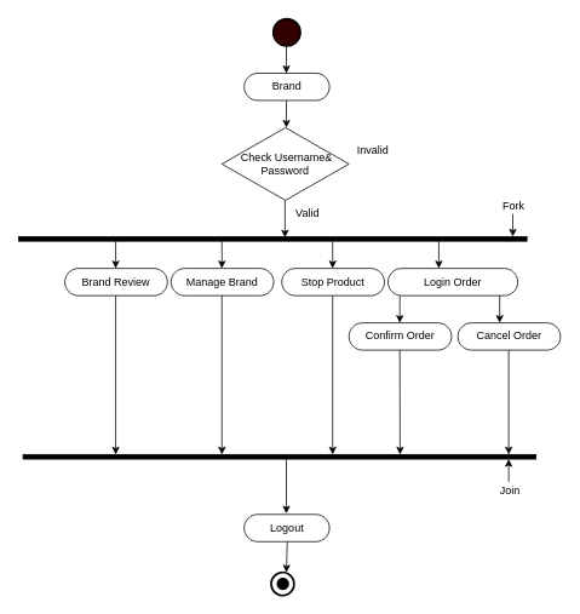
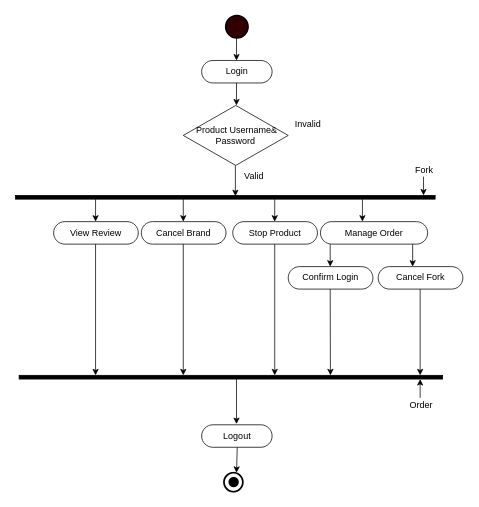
  <mxCell id="0" />
  <mxCell id="1" parent="0" />
  <mxCell id="2" value="" style="strokeWidth=2;html=1;shape=mxgraph.flowchart.start_2;whiteSpace=wrap;fillColor=light-dark(#330000, #ffffff);fontSize=12;" parent="1" vertex="1"><mxGeometry x="300.5" y="20" width="30" height="30" as="geometry" /></mxCell>
  <mxCell id="3" value="" style="endArrow=classic;html=1;rounded=0;exitX=0.5;exitY=1;exitDx=0;exitDy=0;exitPerimeter=0;" parent="1" edge="1"><mxGeometry width="50" height="50" relative="1" as="geometry"><mxPoint x="315" y="50" as="sourcePoint" /><mxPoint x="315" y="80" as="targetPoint" /></mxGeometry></mxCell>
- <mxCell id="4" value="Brand" style="html=1;dashed=0;whiteSpace=wrap;shape=mxgraph.dfd.start" parent="1" vertex="1"><mxGeometry x="268.5" y="80" width="94" height="30" as="geometry" /></mxCell>
+ <mxCell id="4" value="Login" style="html=1;dashed=0;whiteSpace=wrap;shape=mxgraph.dfd.start" parent="1" vertex="1"><mxGeometry x="268.5" y="80" width="94" height="30" as="geometry" /></mxCell>
  <mxCell id="5" value="" style="endArrow=classic;html=1;rounded=0;exitX=0.5;exitY=1;exitDx=0;exitDy=0;exitPerimeter=0;" parent="1" edge="1"><mxGeometry width="50" height="50" relative="1" as="geometry"><mxPoint x="315" y="110" as="sourcePoint" /><mxPoint x="315" y="140" as="targetPoint" /></mxGeometry></mxCell>
- <mxCell id="6" value="&amp;nbsp; &amp;nbsp; Check Username&amp;amp;&amp;nbsp; &amp;nbsp;&lt;div&gt;Password&lt;/div&gt;" style="rhombus;whiteSpace=wrap;html=1;" parent="1" vertex="1"><mxGeometry x="244" y="140" width="140" height="80" as="geometry" /></mxCell>
+ <mxCell id="6" value="&amp;nbsp; &amp;nbsp; Product Username&amp;amp;&amp;nbsp; &amp;nbsp;&lt;div&gt;Password&lt;/div&gt;" style="rhombus;whiteSpace=wrap;html=1;" parent="1" vertex="1"><mxGeometry x="244" y="140" width="140" height="80" as="geometry" /></mxCell>
  <mxCell id="7" value="Invalid" style="text;html=1;align=center;verticalAlign=middle;resizable=0;points=[];autosize=1;strokeColor=none;fillColor=none;" parent="1" vertex="1"><mxGeometry x="380" y="150" width="60" height="30" as="geometry" /></mxCell>
  <mxCell id="8" value="" style="endArrow=classic;html=1;rounded=0;exitX=0.5;exitY=1;exitDx=0;exitDy=0;exitPerimeter=0;" parent="1" edge="1"><mxGeometry width="50" height="50" relative="1" as="geometry"><mxPoint x="313.5" y="220" as="sourcePoint" /><mxPoint x="313.5" y="261" as="targetPoint" /></mxGeometry></mxCell>
  <mxCell id="9" value="Valid" style="text;html=1;align=center;verticalAlign=middle;resizable=0;points=[];autosize=1;strokeColor=none;fillColor=none;" parent="1" vertex="1"><mxGeometry x="312.5" y="220" width="50" height="30" as="geometry" /></mxCell>
  <mxCell id="10" value="" style="endArrow=classic;html=1;rounded=0;exitX=0.5;exitY=1;exitDx=0;exitDy=0;exitPerimeter=0;" parent="1" edge="1"><mxGeometry width="50" height="50" relative="1" as="geometry"><mxPoint x="127" y="265" as="sourcePoint" /><mxPoint x="127" y="295" as="targetPoint" /></mxGeometry></mxCell>
- <mxCell id="11" value="Manage Brand" style="html=1;dashed=0;whiteSpace=wrap;shape=mxgraph.dfd.start" parent="1" vertex="1"><mxGeometry x="188" y="295" width="113" height="30" as="geometry" /></mxCell>
+ <mxCell id="11" value="Cancel Brand" style="html=1;dashed=0;whiteSpace=wrap;shape=mxgraph.dfd.start" parent="1" vertex="1"><mxGeometry x="188" y="295" width="113" height="30" as="geometry" /></mxCell>
  <mxCell id="12" value="" style="endArrow=classic;html=1;rounded=0;exitX=0.5;exitY=1;exitDx=0;exitDy=0;exitPerimeter=0;" parent="1" edge="1"><mxGeometry width="50" height="50" relative="1" as="geometry"><mxPoint x="244" y="265" as="sourcePoint" /><mxPoint x="244" y="295" as="targetPoint" /></mxGeometry></mxCell>
  <mxCell id="13" value="Stop Product" style="html=1;dashed=0;whiteSpace=wrap;shape=mxgraph.dfd.start" parent="1" vertex="1"><mxGeometry x="310" y="295" width="113" height="30" as="geometry" /></mxCell>
  <mxCell id="14" value="" style="endArrow=classic;html=1;rounded=0;exitX=0.5;exitY=1;exitDx=0;exitDy=0;exitPerimeter=0;" parent="1" edge="1"><mxGeometry width="50" height="50" relative="1" as="geometry"><mxPoint x="366" y="265" as="sourcePoint" /><mxPoint x="366" y="295" as="targetPoint" /></mxGeometry></mxCell>
- <mxCell id="15" value="Brand Review" style="html=1;dashed=0;whiteSpace=wrap;shape=mxgraph.dfd.start" parent="1" vertex="1"><mxGeometry x="71" y="295" width="113" height="30" as="geometry" /></mxCell>
+ <mxCell id="15" value="View Review" style="html=1;dashed=0;whiteSpace=wrap;shape=mxgraph.dfd.start" parent="1" vertex="1"><mxGeometry x="71" y="295" width="113" height="30" as="geometry" /></mxCell>
  <mxCell id="16" value="" style="endArrow=classic;html=1;rounded=0;exitX=0.5;exitY=1;exitDx=0;exitDy=0;exitPerimeter=0;" parent="1" edge="1"><mxGeometry width="50" height="50" relative="1" as="geometry"><mxPoint x="483" y="265" as="sourcePoint" /><mxPoint x="483" y="295" as="targetPoint" /></mxGeometry></mxCell>
  <mxCell id="17" value="" style="endArrow=classic;html=1;rounded=0;exitX=0.5;exitY=1;exitDx=0;exitDy=0;exitPerimeter=0;" parent="1" edge="1"><mxGeometry width="50" height="50" relative="1" as="geometry"><mxPoint x="440" y="325" as="sourcePoint" /><mxPoint x="440" y="355" as="targetPoint" /></mxGeometry></mxCell>
- <mxCell id="18" value="Login Order" style="html=1;dashed=0;whiteSpace=wrap;shape=mxgraph.dfd.start" parent="1" vertex="1"><mxGeometry x="427" y="295" width="143" height="30" as="geometry" /></mxCell>
+ <mxCell id="18" value="Manage Order" style="html=1;dashed=0;whiteSpace=wrap;shape=mxgraph.dfd.start" parent="1" vertex="1"><mxGeometry x="427" y="295" width="143" height="30" as="geometry" /></mxCell>
  <mxCell id="19" value="" style="endArrow=classic;html=1;rounded=0;exitX=0.5;exitY=1;exitDx=0;exitDy=0;exitPerimeter=0;" parent="1" edge="1"><mxGeometry width="50" height="50" relative="1" as="geometry"><mxPoint x="550" y="325" as="sourcePoint" /><mxPoint x="550" y="355" as="targetPoint" /></mxGeometry></mxCell>
  <mxCell id="20" value="Logout" style="html=1;dashed=0;whiteSpace=wrap;shape=mxgraph.dfd.start" parent="1" vertex="1"><mxGeometry x="268.5" y="566" width="94" height="30" as="geometry" /></mxCell>
  <mxCell id="21" value="" style="endArrow=classic;html=1;rounded=0;exitX=0.5;exitY=1;exitDx=0;exitDy=0;exitPerimeter=0;entryX=0;entryY=0.265;entryDx=0;entryDy=0;entryPerimeter=0;" parent="1" edge="1" target="30"><mxGeometry width="50" height="50" relative="1" as="geometry"><mxPoint x="440" y="385" as="sourcePoint" /><mxPoint x="440" y="410" as="targetPoint" /></mxGeometry></mxCell>
  <mxCell id="22" value="⦿" style="text;whiteSpace=wrap;fontSize=38;" parent="1" vertex="1"><mxGeometry x="294" y="614" width="50" height="40" as="geometry" /></mxCell>
  <mxCell id="23" value="" style="html=1;points=[];perimeter=orthogonalPerimeter;fillColor=strokeColor;direction=south;" parent="1" vertex="1"><mxGeometry x="20" y="260" width="560" height="5" as="geometry" /></mxCell>
- <mxCell id="24" value="Confirm Order" style="html=1;dashed=0;whiteSpace=wrap;shape=mxgraph.dfd.start" parent="1" vertex="1"><mxGeometry x="384" y="355" width="113" height="30" as="geometry" /></mxCell>
- <mxCell id="25" value="Cancel Order" style="html=1;dashed=0;whiteSpace=wrap;shape=mxgraph.dfd.start" parent="1" vertex="1"><mxGeometry x="504" y="355" width="113" height="30" as="geometry" /></mxCell>
+ <mxCell id="24" value="Confirm Login" style="html=1;dashed=0;whiteSpace=wrap;shape=mxgraph.dfd.start" parent="1" vertex="1"><mxGeometry x="384" y="355" width="113" height="30" as="geometry" /></mxCell>
+ <mxCell id="25" value="Cancel Fork" style="html=1;dashed=0;whiteSpace=wrap;shape=mxgraph.dfd.start" parent="1" vertex="1"><mxGeometry x="504" y="355" width="113" height="30" as="geometry" /></mxCell>
  <mxCell id="26" value="" style="endArrow=classic;html=1;rounded=0;exitX=0.5;exitY=1;exitDx=0;exitDy=0;exitPerimeter=0;" parent="1" edge="1"><mxGeometry width="50" height="50" relative="1" as="geometry"><mxPoint x="127" y="325" as="sourcePoint" /><mxPoint x="127" y="500" as="targetPoint" /></mxGeometry></mxCell>
  <mxCell id="27" value="" style="endArrow=classic;html=1;rounded=0;exitX=0.5;exitY=1;exitDx=0;exitDy=0;exitPerimeter=0;" parent="1" edge="1"><mxGeometry width="50" height="50" relative="1" as="geometry"><mxPoint x="244" y="325" as="sourcePoint" /><mxPoint x="244" y="500" as="targetPoint" /></mxGeometry></mxCell>
  <mxCell id="28" value="" style="endArrow=classic;html=1;rounded=0;exitX=0.5;exitY=1;exitDx=0;exitDy=0;exitPerimeter=0;" parent="1" edge="1"><mxGeometry width="50" height="50" relative="1" as="geometry"><mxPoint x="366" y="325" as="sourcePoint" /><mxPoint x="366" y="500" as="targetPoint" /></mxGeometry></mxCell>
  <mxCell id="29" value="" style="endArrow=classic;html=1;rounded=0;exitX=0.5;exitY=1;exitDx=0;exitDy=0;exitPerimeter=0;" parent="1" edge="1"><mxGeometry width="50" height="50" relative="1" as="geometry"><mxPoint x="560" y="385" as="sourcePoint" /><mxPoint x="560" y="500" as="targetPoint" /></mxGeometry></mxCell>
  <mxCell id="30" value="" style="html=1;points=[];perimeter=orthogonalPerimeter;fillColor=strokeColor;direction=south;" parent="1" vertex="1"><mxGeometry x="25" y="500" width="565" height="5" as="geometry" /></mxCell>
  <mxCell id="31" value="" style="endArrow=classic;html=1;rounded=0;exitX=0.5;exitY=1;exitDx=0;exitDy=0;exitPerimeter=0;" parent="1" edge="1"><mxGeometry width="50" height="50" relative="1" as="geometry"><mxPoint x="315" y="505" as="sourcePoint" /><mxPoint x="315" y="565" as="targetPoint" /></mxGeometry></mxCell>
  <mxCell id="32" value="" style="endArrow=classic;html=1;rounded=0;exitX=0.5;exitY=1;exitDx=0;exitDy=0;exitPerimeter=0;" parent="1" edge="1"><mxGeometry width="50" height="50" relative="1" as="geometry"><mxPoint x="316" y="596" as="sourcePoint" /><mxPoint x="315" y="630" as="targetPoint" /></mxGeometry></mxCell>
  <mxCell id="33" value="Fork" style="text;html=1;align=center;verticalAlign=middle;resizable=0;points=[];autosize=1;strokeColor=none;fillColor=none;" parent="1" vertex="1"><mxGeometry x="540" y="212" width="50" height="30" as="geometry" /></mxCell>
- <mxCell id="34" value="Join" style="text;html=1;align=center;verticalAlign=middle;resizable=0;points=[];autosize=1;strokeColor=none;fillColor=none;" parent="1" vertex="1"><mxGeometry x="535.5" y="525" width="50" height="30" as="geometry" /></mxCell>
+ <mxCell id="34" value="Order" style="text;html=1;align=center;verticalAlign=middle;resizable=0;points=[];autosize=1;strokeColor=none;fillColor=none;" parent="1" vertex="1"><mxGeometry x="535.5" y="525" width="50" height="30" as="geometry" /></mxCell>
  <mxCell id="35" value="" style="endArrow=classic;html=1;rounded=0;exitX=0.5;exitY=1;exitDx=0;exitDy=0;exitPerimeter=0;" parent="1" edge="1"><mxGeometry width="50" height="50" relative="1" as="geometry"><mxPoint x="564.5" y="235" as="sourcePoint" /><mxPoint x="564.5" y="260" as="targetPoint" /></mxGeometry></mxCell>
  <mxCell id="36" value="" style="endArrow=classic;html=1;rounded=0;exitX=0.5;exitY=1;exitDx=0;exitDy=0;exitPerimeter=0;" parent="1" edge="1"><mxGeometry width="50" height="50" relative="1" as="geometry"><mxPoint x="560" y="530" as="sourcePoint" /><mxPoint x="560" y="505" as="targetPoint" /></mxGeometry></mxCell>
